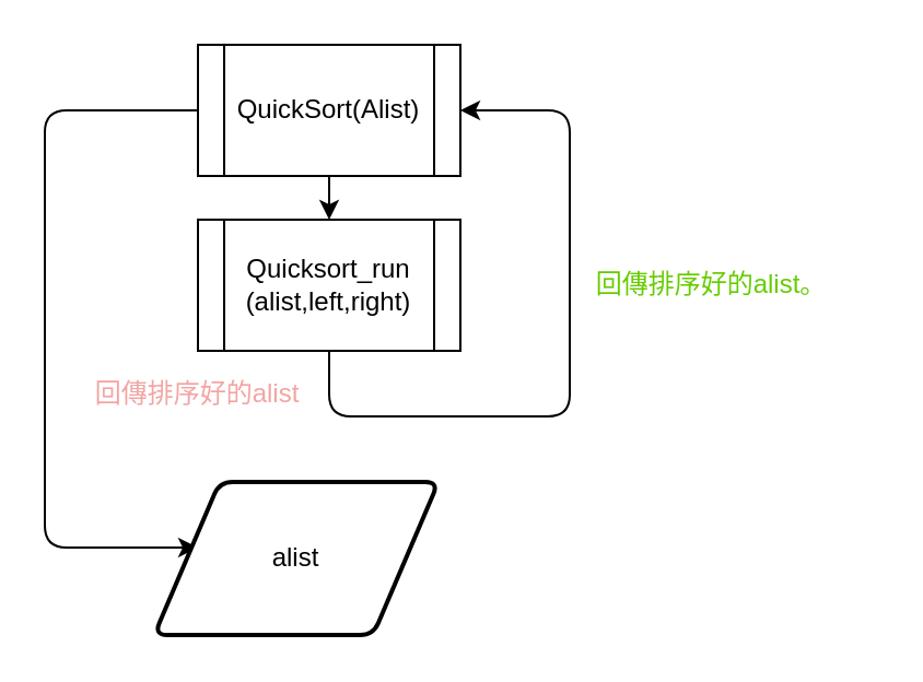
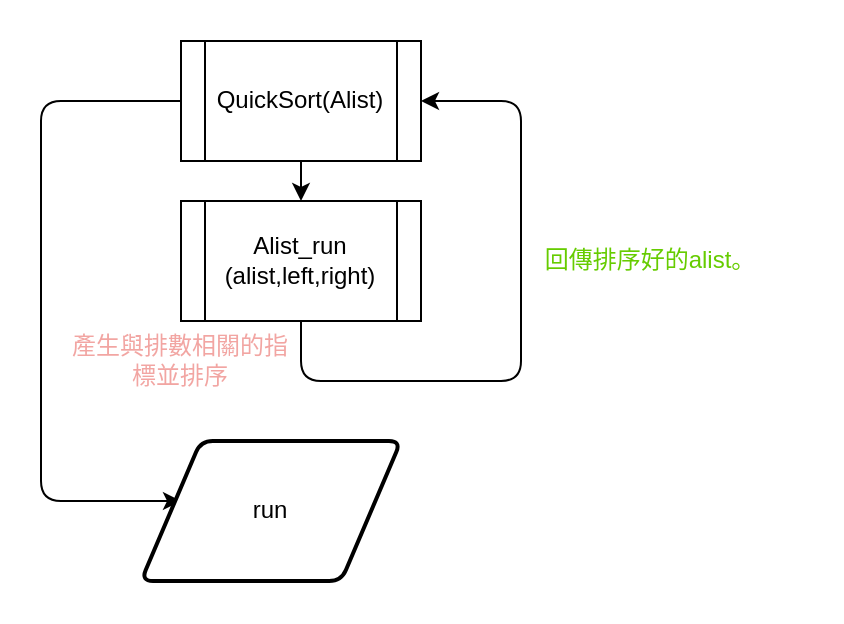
  <mxCell id="0" />
  <mxCell id="1" parent="0" />
  <mxCell id="2" value="QuickSort(Alist)" style="shape=process;whiteSpace=wrap;html=1;backgroundOutline=1;" vertex="1" parent="1"><mxGeometry x="90" y="20" width="120" height="60" as="geometry" /></mxCell>
  <mxCell id="3" value="" style="endArrow=classic;html=1;exitX=0.5;exitY=1;exitDx=0;exitDy=0;" edge="1" parent="1" source="2" target="4"><mxGeometry width="50" height="50" relative="1" as="geometry"><mxPoint x="90" y="150" as="sourcePoint" /><mxPoint x="150" y="110" as="targetPoint" /></mxGeometry></mxCell>
- <mxCell id="4" value="Quicksort_run&lt;br&gt;(alist,left,right)" style="shape=process;whiteSpace=wrap;html=1;backgroundOutline=1;" vertex="1" parent="1"><mxGeometry x="90" y="100" width="120" height="60" as="geometry" /></mxCell>
+ <mxCell id="4" value="Alist_run&lt;br&gt;(alist,left,right)" style="shape=process;whiteSpace=wrap;html=1;backgroundOutline=1;" vertex="1" parent="1"><mxGeometry x="90" y="100" width="120" height="60" as="geometry" /></mxCell>
  <mxCell id="5" value="" style="endArrow=classic;html=1;fontColor=#66CC00;exitX=0.5;exitY=1;exitDx=0;exitDy=0;entryX=1;entryY=0.5;entryDx=0;entryDy=0;" edge="1" parent="1" source="4" target="2"><mxGeometry width="50" height="50" relative="1" as="geometry"><mxPoint x="90" y="230" as="sourcePoint" /><mxPoint x="260" y="190" as="targetPoint" /><Array as="points"><mxPoint x="150" y="190" /><mxPoint x="260" y="190" /><mxPoint x="260" y="50" /></Array></mxGeometry></mxCell>
  <mxCell id="6" value="回傳排序好的alist。" style="text;html=1;strokeColor=none;fillColor=none;align=center;verticalAlign=middle;whiteSpace=wrap;rounded=0;fontColor=#66CC00;" vertex="1" parent="1"><mxGeometry x="250" y="110" width="150" height="40" as="geometry" /></mxCell>
  <mxCell id="7" value="" style="endArrow=classic;html=1;fontColor=#66CC00;exitX=0;exitY=0.5;exitDx=0;exitDy=0;" edge="1" parent="1" source="2"><mxGeometry width="50" height="50" relative="1" as="geometry"><mxPoint x="90" y="270" as="sourcePoint" /><mxPoint x="90" y="250" as="targetPoint" /><Array as="points"><mxPoint x="20" y="50" /><mxPoint x="20" y="250" /></Array></mxGeometry></mxCell>
- <mxCell id="8" value="&lt;font color=&quot;#000000&quot;&gt;alist&lt;/font&gt;" style="shape=parallelogram;html=1;strokeWidth=2;perimeter=parallelogramPerimeter;whiteSpace=wrap;rounded=1;arcSize=12;size=0.23;fontColor=#66CC00;" vertex="1" parent="1"><mxGeometry x="70" y="220" width="130" height="70" as="geometry" /></mxCell>
- <mxCell id="9" value="回傳排序好的alist" style="text;html=1;strokeColor=none;fillColor=none;align=center;verticalAlign=middle;whiteSpace=wrap;rounded=0;fontColor=#EA6B66;labelBackgroundColor=#FFFFFF;labelBorderColor=#FFFFFF;textOpacity=60;" vertex="1" parent="1"><mxGeometry x="30" y="160" width="120" height="40" as="geometry" /></mxCell>
+ <mxCell id="8" value="&lt;font color=&quot;#000000&quot;&gt;run&lt;/font&gt;" style="shape=parallelogram;html=1;strokeWidth=2;perimeter=parallelogramPerimeter;whiteSpace=wrap;rounded=1;arcSize=12;size=0.23;fontColor=#66CC00;" vertex="1" parent="1"><mxGeometry x="70" y="220" width="130" height="70" as="geometry" /></mxCell>
+ <mxCell id="9" value="產生與排數相關的指標並排序" style="text;html=1;strokeColor=none;fillColor=none;align=center;verticalAlign=middle;whiteSpace=wrap;rounded=0;fontColor=#EA6B66;labelBackgroundColor=#FFFFFF;labelBorderColor=#FFFFFF;textOpacity=60;" vertex="1" parent="1"><mxGeometry x="30" y="160" width="120" height="40" as="geometry" /></mxCell>
